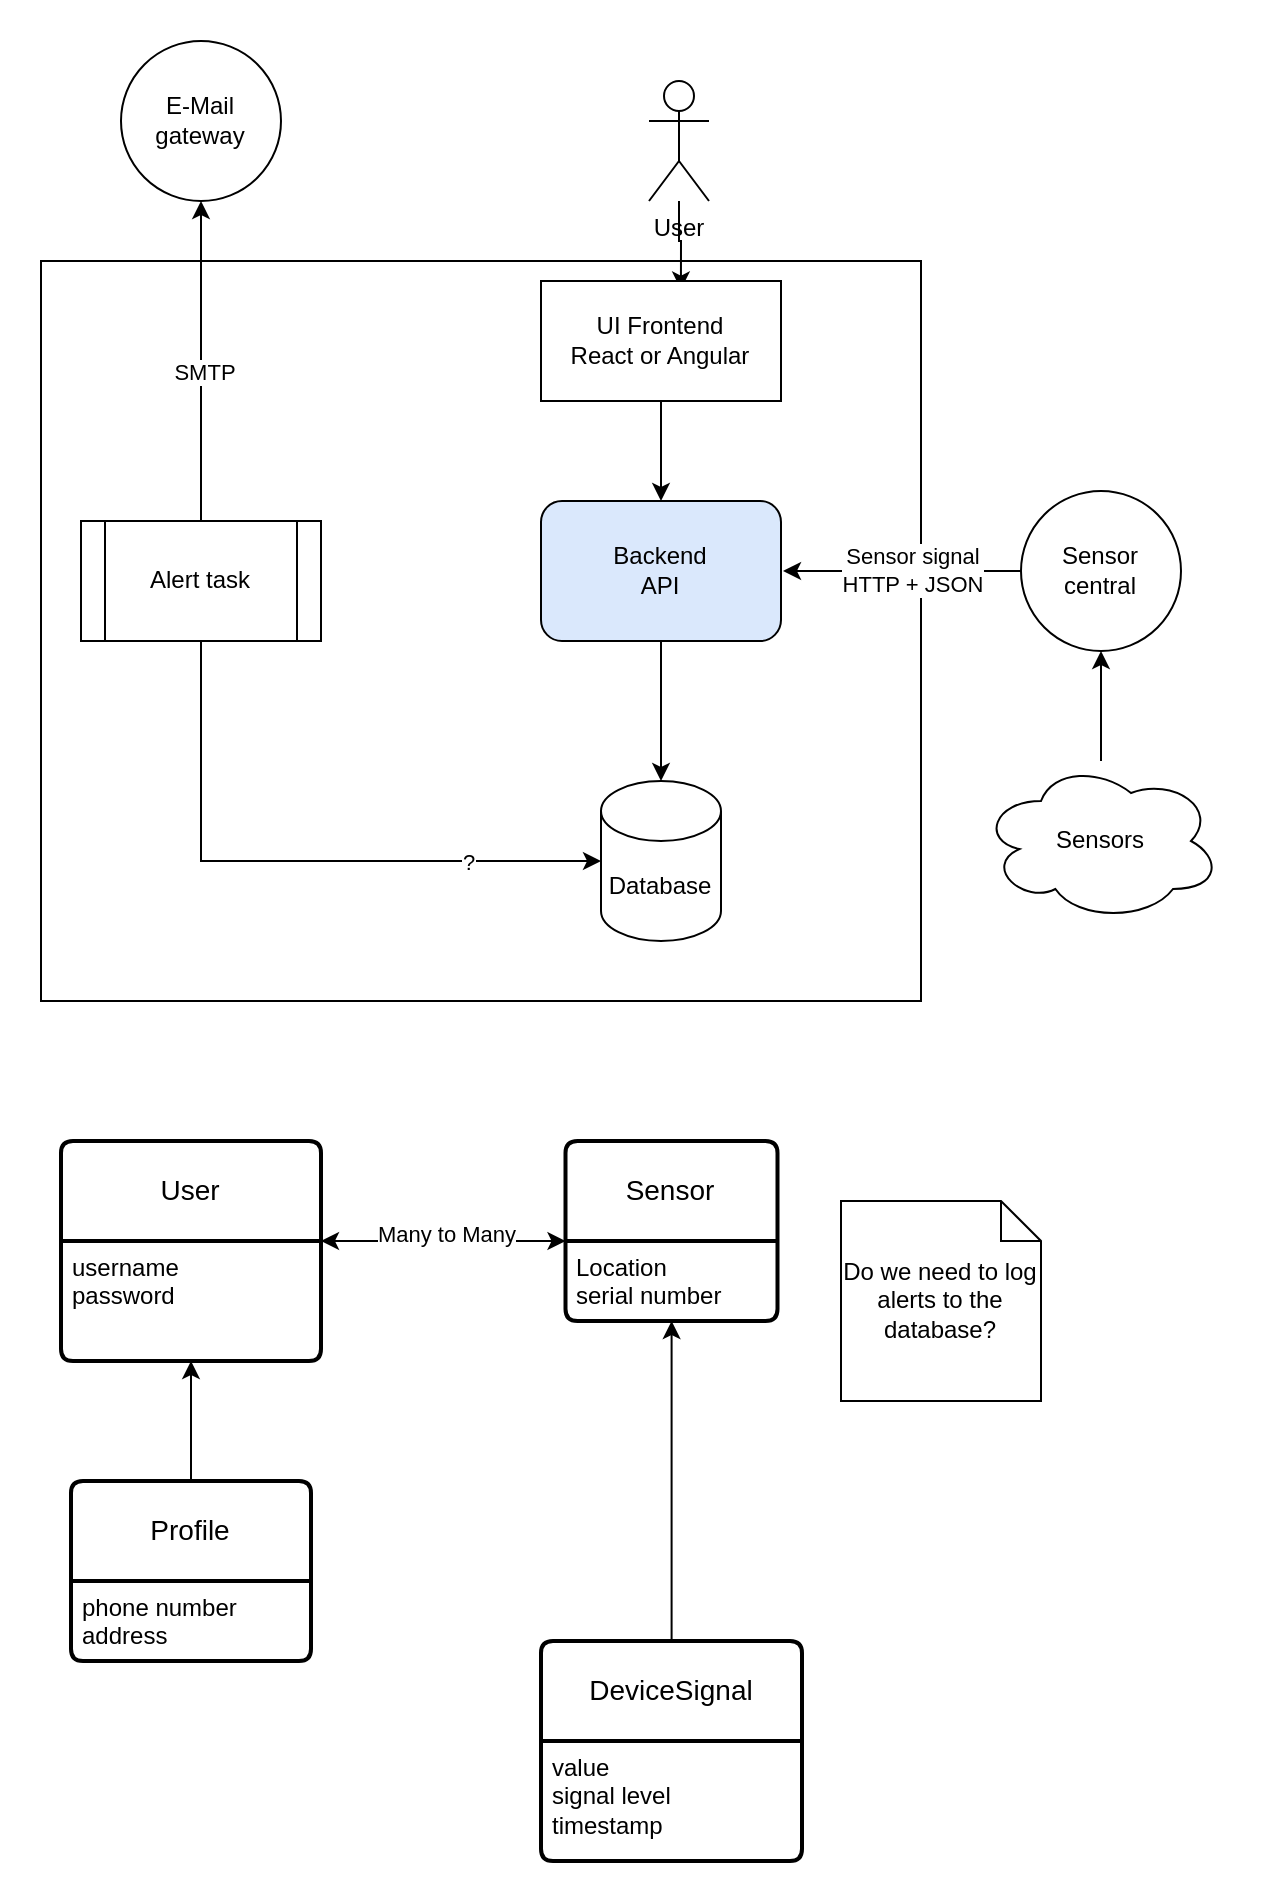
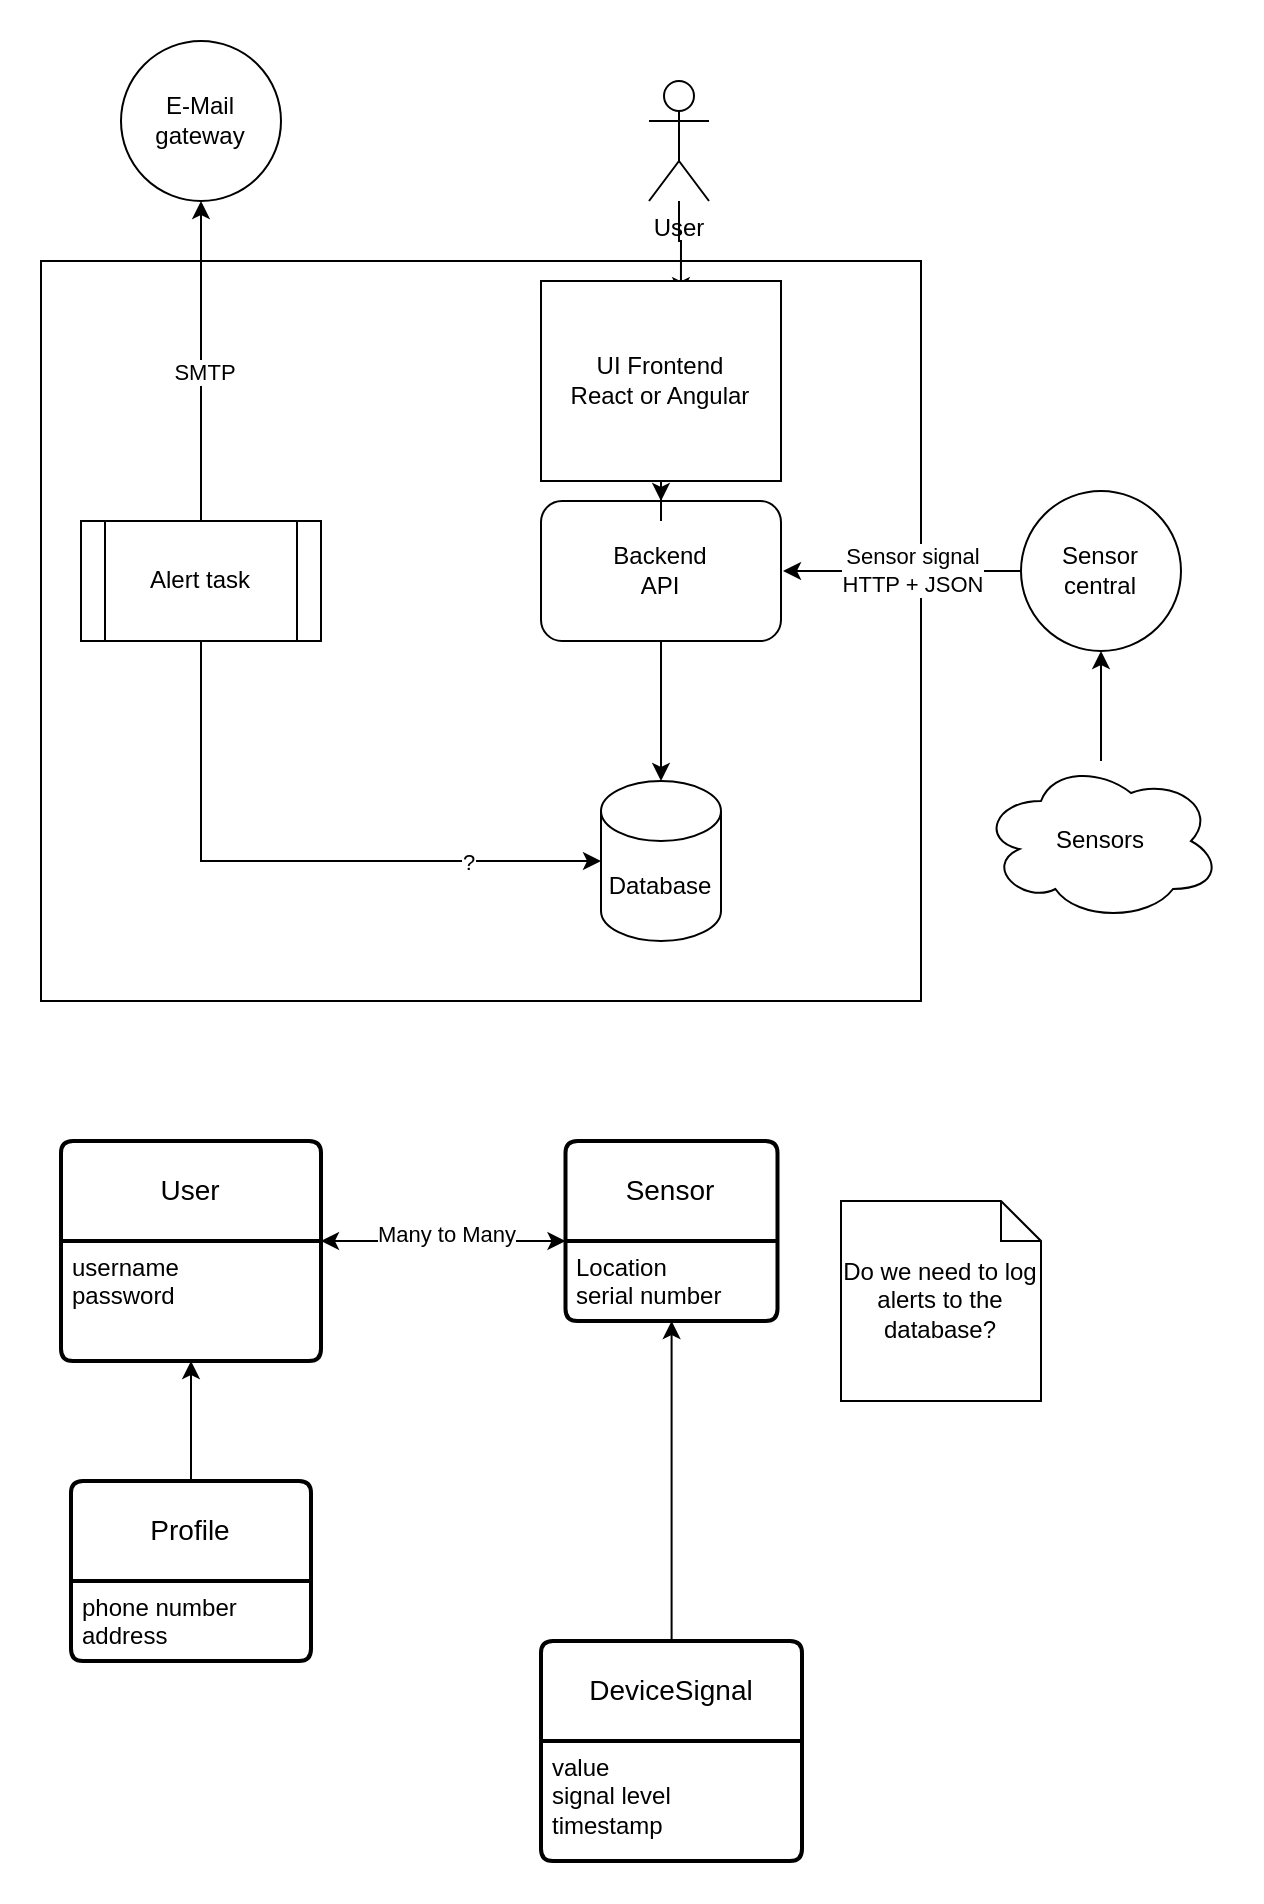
  <mxCell id="0" />
  <mxCell id="1" parent="0" />
  <mxCell id="2" value="" style="rounded=0;whiteSpace=wrap;html=1;" parent="1" vertex="1"><mxGeometry x="20" y="130" width="440" height="370" as="geometry" /></mxCell>
  <mxCell id="3" value="Database" style="shape=cylinder3;whiteSpace=wrap;html=1;boundedLbl=1;backgroundOutline=1;size=15;" parent="1" vertex="1"><mxGeometry x="300" y="390" width="60" height="80" as="geometry" /></mxCell>
  <mxCell id="4" value="" style="edgeStyle=orthogonalEdgeStyle;rounded=0;orthogonalLoop=1;jettySize=auto;html=1;" parent="1" source="5" target="3" edge="1"><mxGeometry relative="1" as="geometry" /></mxCell>
- <mxCell id="5" value="Backend&lt;br&gt;API" style="rounded=1;whiteSpace=wrap;html=1;fillColor=#dae8fc;" parent="1" vertex="1"><mxGeometry x="270" y="250" width="120" height="70" as="geometry" /></mxCell>
+ <mxCell id="5" value="Backend&lt;br&gt;API" style="rounded=1;whiteSpace=wrap;html=1;" parent="1" vertex="1"><mxGeometry x="270" y="250" width="120" height="70" as="geometry" /></mxCell>
  <mxCell id="6" style="edgeStyle=orthogonalEdgeStyle;rounded=0;orthogonalLoop=1;jettySize=auto;html=1;" parent="1" edge="1"><mxGeometry relative="1" as="geometry"><mxPoint x="511" y="285" as="sourcePoint" /><mxPoint x="391" y="285" as="targetPoint" /></mxGeometry></mxCell>
  <mxCell id="7" value="Sensor signal&lt;br&gt;HTTP + JSON" style="edgeLabel;html=1;align=center;verticalAlign=middle;resizable=0;points=[];" parent="6" vertex="1" connectable="0"><mxGeometry x="-0.067" y="-1" relative="1" as="geometry"><mxPoint as="offset" /></mxGeometry></mxCell>
  <mxCell id="8" value="Sensor&lt;br&gt;central" style="ellipse;whiteSpace=wrap;html=1;aspect=fixed;" parent="1" vertex="1"><mxGeometry x="510" y="245" width="80" height="80" as="geometry" /></mxCell>
  <mxCell id="9" value="&lt;div&gt;User&lt;/div&gt;&lt;div&gt;&lt;br&gt;&lt;/div&gt;" style="shape=umlActor;verticalLabelPosition=bottom;verticalAlign=top;html=1;outlineConnect=0;" parent="1" vertex="1"><mxGeometry x="324" y="40" width="30" height="60" as="geometry" /></mxCell>
  <mxCell id="10" value="" style="edgeStyle=orthogonalEdgeStyle;rounded=0;orthogonalLoop=1;jettySize=auto;html=1;entryX=0.583;entryY=0.071;entryDx=0;entryDy=0;entryPerimeter=0;" parent="1" source="9" target="12" edge="1"><mxGeometry relative="1" as="geometry"><mxPoint x="339" y="110" as="sourcePoint" /><mxPoint x="340" y="255" as="targetPoint" /></mxGeometry></mxCell>
  <mxCell id="11" value="" style="edgeStyle=orthogonalEdgeStyle;rounded=0;orthogonalLoop=1;jettySize=auto;html=1;" parent="1" source="12" target="5" edge="1"><mxGeometry relative="1" as="geometry" /></mxCell>
- <mxCell id="12" value="UI Frontend&lt;br&gt;React or Angular" style="rounded=0;whiteSpace=wrap;html=1;" parent="1" vertex="1"><mxGeometry x="270" y="140" width="120" height="60" as="geometry" /></mxCell>
+ <mxCell id="12" value="UI Frontend&lt;br&gt;React or Angular" style="rounded=0;whiteSpace=wrap;html=1;" parent="1" vertex="1"><mxGeometry x="270" y="140" width="120" height="100" as="geometry" /></mxCell>
  <mxCell id="13" style="edgeStyle=orthogonalEdgeStyle;rounded=0;orthogonalLoop=1;jettySize=auto;html=1;entryX=0.5;entryY=1;entryDx=0;entryDy=0;" parent="1" source="15" target="18" edge="1"><mxGeometry relative="1" as="geometry" /></mxCell>
  <mxCell id="14" value="SMTP" style="edgeLabel;html=1;align=center;verticalAlign=middle;resizable=0;points=[];" parent="13" vertex="1" connectable="0"><mxGeometry x="-0.06" y="-1" relative="1" as="geometry"><mxPoint as="offset" /></mxGeometry></mxCell>
  <mxCell id="15" value="Alert task" style="shape=process;whiteSpace=wrap;html=1;backgroundOutline=1;" parent="1" vertex="1"><mxGeometry x="40" y="260" width="120" height="60" as="geometry" /></mxCell>
  <mxCell id="16" style="edgeStyle=orthogonalEdgeStyle;rounded=0;orthogonalLoop=1;jettySize=auto;html=1;entryX=0;entryY=0.5;entryDx=0;entryDy=0;entryPerimeter=0;" parent="1" target="3" edge="1"><mxGeometry relative="1" as="geometry"><mxPoint x="150" y="320" as="sourcePoint" /><mxPoint x="260" y="430" as="targetPoint" /><Array as="points"><mxPoint x="100" y="320" /><mxPoint x="100" y="430" /></Array></mxGeometry></mxCell>
  <mxCell id="17" value="?" style="edgeLabel;html=1;align=center;verticalAlign=middle;resizable=0;points=[];" parent="16" vertex="1" connectable="0"><mxGeometry x="0.628" relative="1" as="geometry"><mxPoint as="offset" /></mxGeometry></mxCell>
  <mxCell id="18" value="E-Mail gateway" style="ellipse;whiteSpace=wrap;html=1;aspect=fixed;" parent="1" vertex="1"><mxGeometry x="60" y="20" width="80" height="80" as="geometry" /></mxCell>
  <mxCell id="19" value="" style="edgeStyle=orthogonalEdgeStyle;rounded=0;orthogonalLoop=1;jettySize=auto;html=1;" parent="1" source="20" target="8" edge="1"><mxGeometry relative="1" as="geometry" /></mxCell>
  <mxCell id="20" value="Sensors" style="ellipse;shape=cloud;whiteSpace=wrap;html=1;" parent="1" vertex="1"><mxGeometry x="490" y="380" width="120" height="80" as="geometry" /></mxCell>
  <mxCell id="21" value="User" style="swimlane;childLayout=stackLayout;horizontal=1;startSize=50;horizontalStack=0;rounded=1;fontSize=14;fontStyle=0;strokeWidth=2;resizeParent=0;resizeLast=1;shadow=0;dashed=0;align=center;arcSize=4;whiteSpace=wrap;html=1;" parent="1" vertex="1"><mxGeometry x="30" y="570" width="130" height="110" as="geometry" /></mxCell>
  <mxCell id="22" value="&lt;div&gt;username&lt;/div&gt;&lt;div&gt;password&lt;/div&gt;&lt;div&gt;&lt;br&gt;&lt;/div&gt;" style="align=left;strokeColor=none;fillColor=none;spacingLeft=4;spacingRight=4;fontSize=12;verticalAlign=top;resizable=0;rotatable=0;part=1;html=1;whiteSpace=wrap;" parent="21" vertex="1"><mxGeometry y="50" width="130" height="60" as="geometry" /></mxCell>
  <mxCell id="23" value="" style="edgeStyle=orthogonalEdgeStyle;rounded=0;orthogonalLoop=1;jettySize=auto;html=1;" parent="1" source="24" target="22" edge="1"><mxGeometry relative="1" as="geometry" /></mxCell>
  <mxCell id="24" value="Profile" style="swimlane;childLayout=stackLayout;horizontal=1;startSize=50;horizontalStack=0;rounded=1;fontSize=14;fontStyle=0;strokeWidth=2;resizeParent=0;resizeLast=1;shadow=0;dashed=0;align=center;arcSize=4;whiteSpace=wrap;html=1;" parent="1" vertex="1"><mxGeometry x="35" y="740" width="120" height="90" as="geometry" /></mxCell>
  <mxCell id="25" value="&lt;div&gt;phone number&lt;/div&gt;&lt;div&gt;address&lt;/div&gt;" style="align=left;strokeColor=none;fillColor=none;spacingLeft=4;spacingRight=4;fontSize=12;verticalAlign=top;resizable=0;rotatable=0;part=1;html=1;whiteSpace=wrap;" parent="24" vertex="1"><mxGeometry y="50" width="120" height="40" as="geometry" /></mxCell>
  <mxCell id="26" value="Sensor" style="swimlane;childLayout=stackLayout;horizontal=1;startSize=50;horizontalStack=0;rounded=1;fontSize=14;fontStyle=0;strokeWidth=2;resizeParent=0;resizeLast=1;shadow=0;dashed=0;align=center;arcSize=4;whiteSpace=wrap;html=1;" parent="1" vertex="1"><mxGeometry x="282.25" y="570" width="106" height="90" as="geometry" /></mxCell>
  <mxCell id="27" value="&lt;div&gt;Location&lt;/div&gt;&lt;div&gt;serial number&lt;/div&gt;" style="align=left;strokeColor=none;fillColor=none;spacingLeft=4;spacingRight=4;fontSize=12;verticalAlign=top;resizable=0;rotatable=0;part=1;html=1;whiteSpace=wrap;" parent="26" vertex="1"><mxGeometry y="50" width="106" height="40" as="geometry" /></mxCell>
  <mxCell id="28" value="" style="edgeStyle=orthogonalEdgeStyle;rounded=0;orthogonalLoop=1;jettySize=auto;html=1;" parent="1" source="29" target="27" edge="1"><mxGeometry relative="1" as="geometry" /></mxCell>
  <mxCell id="29" value="&lt;div&gt;DeviceSignal&lt;/div&gt;" style="swimlane;childLayout=stackLayout;horizontal=1;startSize=50;horizontalStack=0;rounded=1;fontSize=14;fontStyle=0;strokeWidth=2;resizeParent=0;resizeLast=1;shadow=0;dashed=0;align=center;arcSize=4;whiteSpace=wrap;html=1;" parent="1" vertex="1"><mxGeometry x="270" y="820" width="130.5" height="110" as="geometry" /></mxCell>
  <mxCell id="30" value="&lt;div&gt;value&lt;/div&gt;&lt;div&gt;signal level&lt;/div&gt;&lt;div&gt;timestamp&lt;/div&gt;" style="align=left;strokeColor=none;fillColor=none;spacingLeft=4;spacingRight=4;fontSize=12;verticalAlign=top;resizable=0;rotatable=0;part=1;html=1;whiteSpace=wrap;" parent="29" vertex="1"><mxGeometry y="50" width="130.5" height="60" as="geometry" /></mxCell>
  <mxCell id="31" value="Do we need to log alerts to the database?" style="shape=note;size=20;whiteSpace=wrap;html=1;" parent="1" vertex="1"><mxGeometry x="420" y="600" width="100" height="100" as="geometry" /></mxCell>
  <mxCell id="32" value="" style="endArrow=classic;startArrow=classic;html=1;rounded=0;exitX=1;exitY=0;exitDx=0;exitDy=0;entryX=0;entryY=0;entryDx=0;entryDy=0;" edge="1" parent="1" source="22" target="27"><mxGeometry width="50" height="50" relative="1" as="geometry"><mxPoint x="300" y="640" as="sourcePoint" /><mxPoint x="350" y="590" as="targetPoint" /></mxGeometry></mxCell>
  <mxCell id="33" value="&lt;div&gt;Many to Many&lt;/div&gt;&lt;div&gt;&lt;br&gt;&lt;/div&gt;" style="edgeLabel;html=1;align=center;verticalAlign=middle;resizable=0;points=[];" vertex="1" connectable="0" parent="32"><mxGeometry x="0.014" y="-3" relative="1" as="geometry"><mxPoint as="offset" /></mxGeometry></mxCell>
